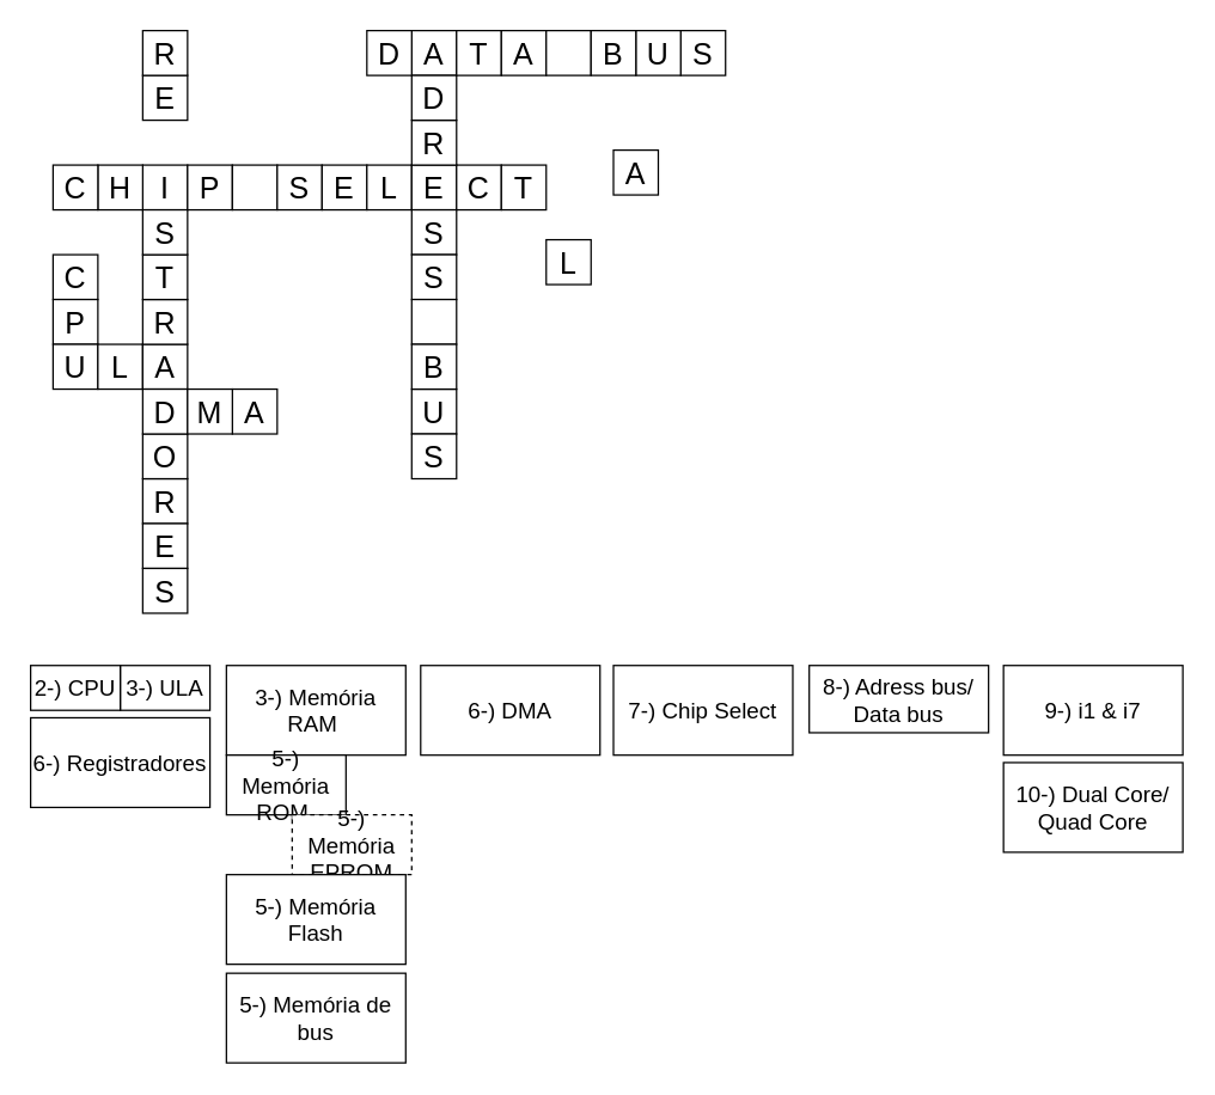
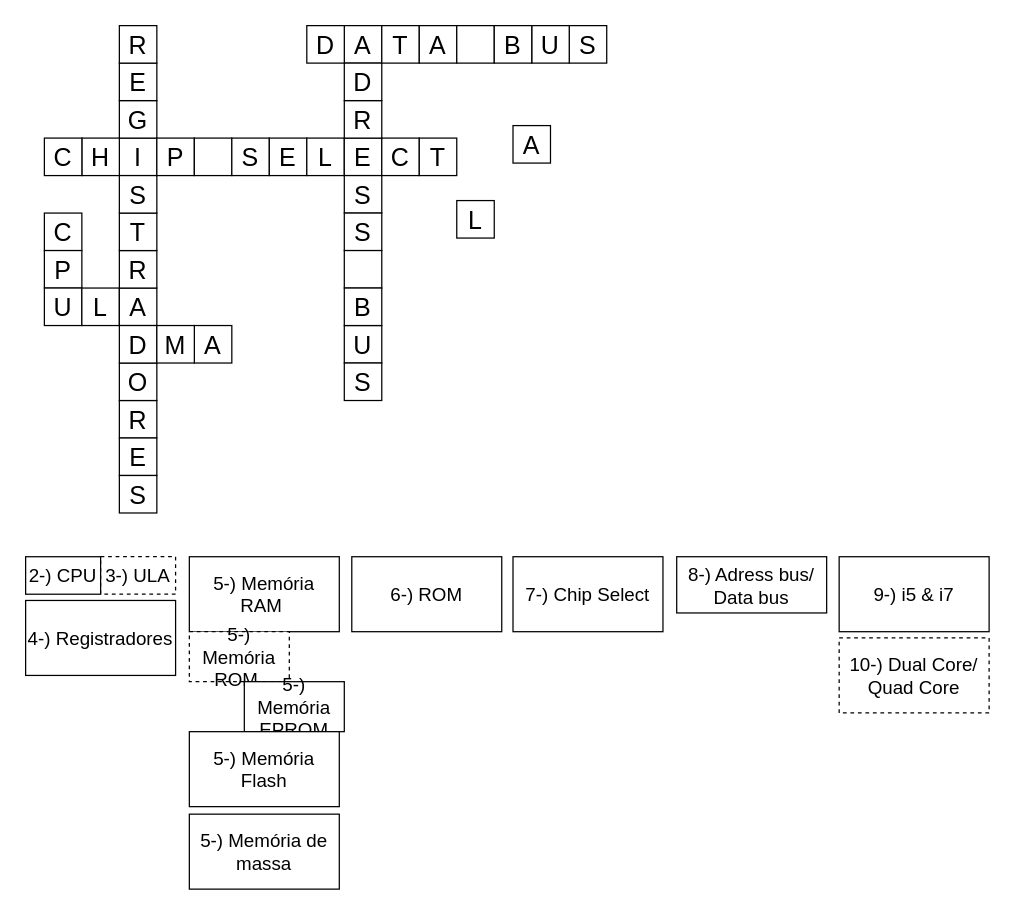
  <mxCell id="0" />
  <mxCell id="1" parent="0" />
  <mxCell id="2" value="C" style="whiteSpace=wrap;html=1;aspect=fixed;strokeWidth=1;perimeterSpacing=0;fontSize=20;" vertex="1" parent="1"><mxGeometry x="35" y="170" width="30" height="30" as="geometry" /></mxCell>
- <mxCell id="3" value="10-) Dual Core/&lt;br style=&quot;font-size: 15px&quot;&gt;Quad Core" style="rounded=0;whiteSpace=wrap;html=1;strokeWidth=1;fontSize=15;" vertex="1" parent="1"><mxGeometry x="671" y="510" width="120" height="60" as="geometry" /></mxCell>
- <mxCell id="4" value="9-) i1 &amp;amp; i7" style="rounded=0;whiteSpace=wrap;html=1;strokeWidth=1;fontSize=15;" vertex="1" parent="1"><mxGeometry x="671" y="445" width="120" height="60" as="geometry" /></mxCell>
+ <mxCell id="3" value="10-) Dual Core/&lt;br style=&quot;font-size: 15px&quot;&gt;Quad Core" style="rounded=0;whiteSpace=wrap;html=1;strokeWidth=1;fontSize=15;dashed=1;" vertex="1" parent="1"><mxGeometry x="671" y="510" width="120" height="60" as="geometry" /></mxCell>
+ <mxCell id="4" value="9-) i5 &amp;amp; i7" style="rounded=0;whiteSpace=wrap;html=1;strokeWidth=1;fontSize=15;" vertex="1" parent="1"><mxGeometry x="671" y="445" width="120" height="60" as="geometry" /></mxCell>
  <mxCell id="5" value="8-) Adress bus/&lt;br&gt;Data bus" style="rounded=0;whiteSpace=wrap;html=1;strokeWidth=1;fontSize=15;" vertex="1" parent="1"><mxGeometry x="541" y="445" width="120" height="45" as="geometry" /></mxCell>
  <mxCell id="6" value="7-) Chip Select" style="rounded=0;whiteSpace=wrap;html=1;strokeWidth=1;fontSize=15;" vertex="1" parent="1"><mxGeometry x="410" y="445" width="120" height="60" as="geometry" /></mxCell>
- <mxCell id="7" value="3-) Memória RAM&amp;nbsp;" style="rounded=0;whiteSpace=wrap;html=1;strokeWidth=1;fontSize=15;" vertex="1" parent="1"><mxGeometry x="151" y="445" width="120" height="60" as="geometry" /></mxCell>
- <mxCell id="8" value="5-) Memória ROM&amp;nbsp;" style="rounded=0;whiteSpace=wrap;html=1;strokeWidth=1;fontSize=15;" vertex="1" parent="1"><mxGeometry x="151" y="505" width="80" height="40" as="geometry" /></mxCell>
- <mxCell id="9" value="5-) Memória EPROM" style="rounded=0;whiteSpace=wrap;html=1;strokeWidth=1;fontSize=15;dashed=1;" vertex="1" parent="1"><mxGeometry x="195" y="545" width="80" height="40" as="geometry" /></mxCell>
+ <mxCell id="7" value="5-) Memória RAM&amp;nbsp;" style="rounded=0;whiteSpace=wrap;html=1;strokeWidth=1;fontSize=15;" vertex="1" parent="1"><mxGeometry x="151" y="445" width="120" height="60" as="geometry" /></mxCell>
+ <mxCell id="8" value="5-) Memória ROM&amp;nbsp;" style="rounded=0;whiteSpace=wrap;html=1;strokeWidth=1;fontSize=15;dashed=1;" vertex="1" parent="1"><mxGeometry x="151" y="505" width="80" height="40" as="geometry" /></mxCell>
+ <mxCell id="9" value="5-) Memória EPROM" style="rounded=0;whiteSpace=wrap;html=1;strokeWidth=1;fontSize=15;" vertex="1" parent="1"><mxGeometry x="195" y="545" width="80" height="40" as="geometry" /></mxCell>
  <mxCell id="10" value="5-)&amp;nbsp;Memória Flash" style="rounded=0;whiteSpace=wrap;html=1;strokeWidth=1;fontSize=15;" vertex="1" parent="1"><mxGeometry x="151" y="585" width="120" height="60" as="geometry" /></mxCell>
- <mxCell id="11" value="5-)&amp;nbsp;Memória de bus" style="rounded=0;whiteSpace=wrap;html=1;strokeWidth=1;fontSize=15;" vertex="1" parent="1"><mxGeometry x="151" y="651" width="120" height="60" as="geometry" /></mxCell>
- <mxCell id="12" value="6-) Registradores" style="rounded=0;whiteSpace=wrap;html=1;strokeWidth=1;fontSize=15;" vertex="1" parent="1"><mxGeometry x="20" y="480" width="120" height="60" as="geometry" /></mxCell>
- <mxCell id="13" value="6-) DMA" style="rounded=0;whiteSpace=wrap;html=1;strokeWidth=1;fontSize=15;" vertex="1" parent="1"><mxGeometry x="281" y="445" width="120" height="60" as="geometry" /></mxCell>
- <mxCell id="14" value="3-)&amp;nbsp;ULA" style="rounded=0;whiteSpace=wrap;html=1;strokeWidth=1;fontSize=15;" vertex="1" parent="1"><mxGeometry x="80" y="445" width="60" height="30" as="geometry" /></mxCell>
+ <mxCell id="11" value="5-)&amp;nbsp;Memória de massa" style="rounded=0;whiteSpace=wrap;html=1;strokeWidth=1;fontSize=15;" vertex="1" parent="1"><mxGeometry x="151" y="651" width="120" height="60" as="geometry" /></mxCell>
+ <mxCell id="12" value="4-) Registradores" style="rounded=0;whiteSpace=wrap;html=1;strokeWidth=1;fontSize=15;" vertex="1" parent="1"><mxGeometry x="20" y="480" width="120" height="60" as="geometry" /></mxCell>
+ <mxCell id="13" value="6-) ROM" style="rounded=0;whiteSpace=wrap;html=1;strokeWidth=1;fontSize=15;" vertex="1" parent="1"><mxGeometry x="281" y="445" width="120" height="60" as="geometry" /></mxCell>
+ <mxCell id="14" value="3-)&amp;nbsp;ULA" style="rounded=0;whiteSpace=wrap;html=1;strokeWidth=1;fontSize=15;dashed=1;" vertex="1" parent="1"><mxGeometry x="80" y="445" width="60" height="30" as="geometry" /></mxCell>
  <mxCell id="15" value="2-) CPU" style="rounded=0;whiteSpace=wrap;html=1;strokeWidth=1;fontSize=15;" vertex="1" parent="1"><mxGeometry x="20" y="445" width="60" height="30" as="geometry" /></mxCell>
  <mxCell id="16" value="P" style="whiteSpace=wrap;html=1;aspect=fixed;strokeWidth=1;perimeterSpacing=0;fontSize=20;" vertex="1" parent="1"><mxGeometry x="35" y="200" width="30" height="30" as="geometry" /></mxCell>
  <mxCell id="17" value="U" style="whiteSpace=wrap;html=1;aspect=fixed;strokeWidth=1;perimeterSpacing=0;fontSize=20;" vertex="1" parent="1"><mxGeometry x="35" y="230" width="30" height="30" as="geometry" /></mxCell>
  <mxCell id="18" value="L" style="whiteSpace=wrap;html=1;aspect=fixed;strokeWidth=1;perimeterSpacing=0;fontSize=20;" vertex="1" parent="1"><mxGeometry x="65" y="230" width="30" height="30" as="geometry" /></mxCell>
  <mxCell id="19" value="A" style="whiteSpace=wrap;html=1;aspect=fixed;strokeWidth=1;perimeterSpacing=0;fontSize=20;" vertex="1" parent="1"><mxGeometry x="95" y="230" width="30" height="30" as="geometry" /></mxCell>
  <mxCell id="20" value="R" style="whiteSpace=wrap;html=1;aspect=fixed;strokeWidth=1;perimeterSpacing=0;fontSize=20;" vertex="1" parent="1"><mxGeometry x="95" y="200" width="30" height="30" as="geometry" /></mxCell>
  <mxCell id="21" value="T" style="whiteSpace=wrap;html=1;aspect=fixed;strokeWidth=1;perimeterSpacing=0;fontSize=20;" vertex="1" parent="1"><mxGeometry x="95" y="170" width="30" height="30" as="geometry" /></mxCell>
  <mxCell id="22" value="R" style="whiteSpace=wrap;html=1;aspect=fixed;strokeWidth=1;perimeterSpacing=0;fontSize=20;" vertex="1" parent="1"><mxGeometry x="95" y="320" width="30" height="30" as="geometry" /></mxCell>
  <mxCell id="23" value="O" style="whiteSpace=wrap;html=1;aspect=fixed;strokeWidth=1;perimeterSpacing=0;fontSize=20;" vertex="1" parent="1"><mxGeometry x="95" y="290" width="30" height="30" as="geometry" /></mxCell>
  <mxCell id="24" value="D" style="whiteSpace=wrap;html=1;aspect=fixed;strokeWidth=1;perimeterSpacing=0;fontSize=20;" vertex="1" parent="1"><mxGeometry x="95" y="260" width="30" height="30" as="geometry" /></mxCell>
  <mxCell id="25" value="I" style="whiteSpace=wrap;html=1;aspect=fixed;strokeWidth=1;perimeterSpacing=0;fontSize=20;" vertex="1" parent="1"><mxGeometry x="95" y="110" width="30" height="30" as="geometry" /></mxCell>
  <mxCell id="26" value="S" style="whiteSpace=wrap;html=1;aspect=fixed;strokeWidth=1;perimeterSpacing=0;fontSize=20;" vertex="1" parent="1"><mxGeometry x="95" y="140" width="30" height="30" as="geometry" /></mxCell>
+ <mxCell id="27" value="G" style="whiteSpace=wrap;html=1;aspect=fixed;strokeWidth=1;perimeterSpacing=0;fontSize=20;" vertex="1" parent="1"><mxGeometry x="95" y="80" width="30" height="30" as="geometry" /></mxCell>
  <mxCell id="28" value="E" style="whiteSpace=wrap;html=1;aspect=fixed;strokeWidth=1;perimeterSpacing=0;fontSize=20;" vertex="1" parent="1"><mxGeometry x="95" y="50" width="30" height="30" as="geometry" /></mxCell>
  <mxCell id="29" value="E" style="whiteSpace=wrap;html=1;aspect=fixed;strokeWidth=1;perimeterSpacing=0;fontSize=20;" vertex="1" parent="1"><mxGeometry x="95" y="350" width="30" height="30" as="geometry" /></mxCell>
  <mxCell id="30" value="R" style="whiteSpace=wrap;html=1;aspect=fixed;strokeWidth=1;perimeterSpacing=0;fontSize=20;" vertex="1" parent="1"><mxGeometry x="95" y="20" width="30" height="30" as="geometry" /></mxCell>
  <mxCell id="31" value="S" style="whiteSpace=wrap;html=1;aspect=fixed;strokeWidth=1;perimeterSpacing=0;fontSize=20;" vertex="1" parent="1"><mxGeometry x="95" y="380" width="30" height="30" as="geometry" /></mxCell>
  <mxCell id="32" value="H" style="whiteSpace=wrap;html=1;aspect=fixed;strokeWidth=1;perimeterSpacing=0;fontSize=20;" vertex="1" parent="1"><mxGeometry x="65" y="110" width="30" height="30" as="geometry" /></mxCell>
  <mxCell id="33" value="A" style="whiteSpace=wrap;html=1;aspect=fixed;strokeWidth=1;perimeterSpacing=0;fontSize=20;" vertex="1" parent="1"><mxGeometry x="155" y="260" width="30" height="30" as="geometry" /></mxCell>
  <mxCell id="34" value="M" style="whiteSpace=wrap;html=1;aspect=fixed;strokeWidth=1;perimeterSpacing=0;fontSize=20;" vertex="1" parent="1"><mxGeometry x="125" y="260" width="30" height="30" as="geometry" /></mxCell>
  <mxCell id="35" value="A" style="whiteSpace=wrap;html=1;aspect=fixed;strokeWidth=1;perimeterSpacing=0;fontSize=20;" vertex="1" parent="1"><mxGeometry x="410" y="100" width="30" height="30" as="geometry" /></mxCell>
  <mxCell id="36" value="P" style="whiteSpace=wrap;html=1;aspect=fixed;strokeWidth=1;perimeterSpacing=0;fontSize=20;" vertex="1" parent="1"><mxGeometry x="125" y="110" width="30" height="30" as="geometry" /></mxCell>
  <mxCell id="37" value="C" style="whiteSpace=wrap;html=1;aspect=fixed;strokeWidth=1;perimeterSpacing=0;fontSize=20;" vertex="1" parent="1"><mxGeometry x="35" y="110" width="30" height="30" as="geometry" /></mxCell>
  <mxCell id="38" value="&amp;nbsp;" style="whiteSpace=wrap;html=1;aspect=fixed;strokeWidth=1;perimeterSpacing=0;fontSize=20;" vertex="1" parent="1"><mxGeometry x="155" y="110" width="30" height="30" as="geometry" /></mxCell>
  <mxCell id="39" value="S" style="whiteSpace=wrap;html=1;aspect=fixed;strokeWidth=1;perimeterSpacing=0;fontSize=20;" vertex="1" parent="1"><mxGeometry x="185" y="110" width="30" height="30" as="geometry" /></mxCell>
  <mxCell id="40" value="E" style="whiteSpace=wrap;html=1;aspect=fixed;strokeWidth=1;perimeterSpacing=0;fontSize=20;" vertex="1" parent="1"><mxGeometry x="215" y="110" width="30" height="30" as="geometry" /></mxCell>
  <mxCell id="41" value="L" style="whiteSpace=wrap;html=1;aspect=fixed;strokeWidth=1;perimeterSpacing=0;fontSize=20;" vertex="1" parent="1"><mxGeometry x="245" y="110" width="30" height="30" as="geometry" /></mxCell>
  <mxCell id="42" value="E" style="whiteSpace=wrap;html=1;aspect=fixed;strokeWidth=1;perimeterSpacing=0;fontSize=20;" vertex="1" parent="1"><mxGeometry x="275" y="110" width="30" height="30" as="geometry" /></mxCell>
  <mxCell id="43" value="C" style="whiteSpace=wrap;html=1;aspect=fixed;strokeWidth=1;perimeterSpacing=0;fontSize=20;" vertex="1" parent="1"><mxGeometry x="305" y="110" width="30" height="30" as="geometry" /></mxCell>
  <mxCell id="44" value="T" style="whiteSpace=wrap;html=1;aspect=fixed;strokeWidth=1;perimeterSpacing=0;fontSize=20;" vertex="1" parent="1"><mxGeometry x="335" y="110" width="30" height="30" as="geometry" /></mxCell>
  <mxCell id="45" value="S" style="whiteSpace=wrap;html=1;aspect=fixed;strokeWidth=1;perimeterSpacing=0;fontSize=20;" vertex="1" parent="1"><mxGeometry x="275" y="140" width="30" height="30" as="geometry" /></mxCell>
  <mxCell id="46" value="R" style="whiteSpace=wrap;html=1;aspect=fixed;strokeWidth=1;perimeterSpacing=0;fontSize=20;" vertex="1" parent="1"><mxGeometry x="275" y="80" width="30" height="30" as="geometry" /></mxCell>
  <mxCell id="47" value="A" style="whiteSpace=wrap;html=1;aspect=fixed;strokeWidth=1;perimeterSpacing=0;fontSize=20;" vertex="1" parent="1"><mxGeometry x="275" y="20" width="30" height="30" as="geometry" /></mxCell>
  <mxCell id="48" value="D" style="whiteSpace=wrap;html=1;aspect=fixed;strokeWidth=1;perimeterSpacing=0;fontSize=20;" vertex="1" parent="1"><mxGeometry x="275" y="50" width="30" height="30" as="geometry" /></mxCell>
  <mxCell id="49" value="S" style="whiteSpace=wrap;html=1;aspect=fixed;strokeWidth=1;perimeterSpacing=0;fontSize=20;" vertex="1" parent="1"><mxGeometry x="275" y="170" width="30" height="30" as="geometry" /></mxCell>
  <mxCell id="50" value="&amp;nbsp;" style="whiteSpace=wrap;html=1;aspect=fixed;strokeWidth=1;perimeterSpacing=0;fontSize=20;" vertex="1" parent="1"><mxGeometry x="275" y="200" width="30" height="30" as="geometry" /></mxCell>
  <mxCell id="51" value="U" style="whiteSpace=wrap;html=1;aspect=fixed;strokeWidth=1;perimeterSpacing=0;fontSize=20;" vertex="1" parent="1"><mxGeometry x="275" y="260" width="30" height="30" as="geometry" /></mxCell>
  <mxCell id="52" value="B" style="whiteSpace=wrap;html=1;aspect=fixed;strokeWidth=1;perimeterSpacing=0;fontSize=20;" vertex="1" parent="1"><mxGeometry x="275" y="230" width="30" height="30" as="geometry" /></mxCell>
  <mxCell id="53" value="S" style="whiteSpace=wrap;html=1;aspect=fixed;strokeWidth=1;perimeterSpacing=0;fontSize=20;" vertex="1" parent="1"><mxGeometry x="275" y="290" width="30" height="30" as="geometry" /></mxCell>
  <mxCell id="54" value="T" style="whiteSpace=wrap;html=1;aspect=fixed;strokeWidth=1;perimeterSpacing=0;fontSize=20;" vertex="1" parent="1"><mxGeometry x="305" y="20" width="30" height="30" as="geometry" /></mxCell>
  <mxCell id="55" value="A" style="whiteSpace=wrap;html=1;aspect=fixed;strokeWidth=1;perimeterSpacing=0;fontSize=20;" vertex="1" parent="1"><mxGeometry x="335" y="20" width="30" height="30" as="geometry" /></mxCell>
  <mxCell id="56" value="L" style="whiteSpace=wrap;html=1;aspect=fixed;strokeWidth=1;perimeterSpacing=0;fontSize=20;fontStyle=0" vertex="1" parent="1"><mxGeometry x="365" y="160" width="30" height="30" as="geometry" /></mxCell>
  <mxCell id="57" value="&amp;nbsp;" style="whiteSpace=wrap;html=1;aspect=fixed;strokeWidth=1;perimeterSpacing=0;fontSize=20;" vertex="1" parent="1"><mxGeometry x="365" y="20" width="30" height="30" as="geometry" /></mxCell>
  <mxCell id="58" value="S" style="whiteSpace=wrap;html=1;aspect=fixed;strokeWidth=1;perimeterSpacing=0;fontSize=20;" vertex="1" parent="1"><mxGeometry x="455" y="20" width="30" height="30" as="geometry" /></mxCell>
  <mxCell id="59" value="U" style="whiteSpace=wrap;html=1;aspect=fixed;strokeWidth=1;perimeterSpacing=0;fontSize=20;" vertex="1" parent="1"><mxGeometry x="425" y="20" width="30" height="30" as="geometry" /></mxCell>
  <mxCell id="60" value="B" style="whiteSpace=wrap;html=1;aspect=fixed;strokeWidth=1;perimeterSpacing=0;fontSize=20;" vertex="1" parent="1"><mxGeometry x="395" y="20" width="30" height="30" as="geometry" /></mxCell>
  <mxCell id="61" value="D" style="whiteSpace=wrap;html=1;aspect=fixed;strokeWidth=1;perimeterSpacing=0;fontSize=20;" vertex="1" parent="1"><mxGeometry x="245" y="20" width="30" height="30" as="geometry" /></mxCell>
